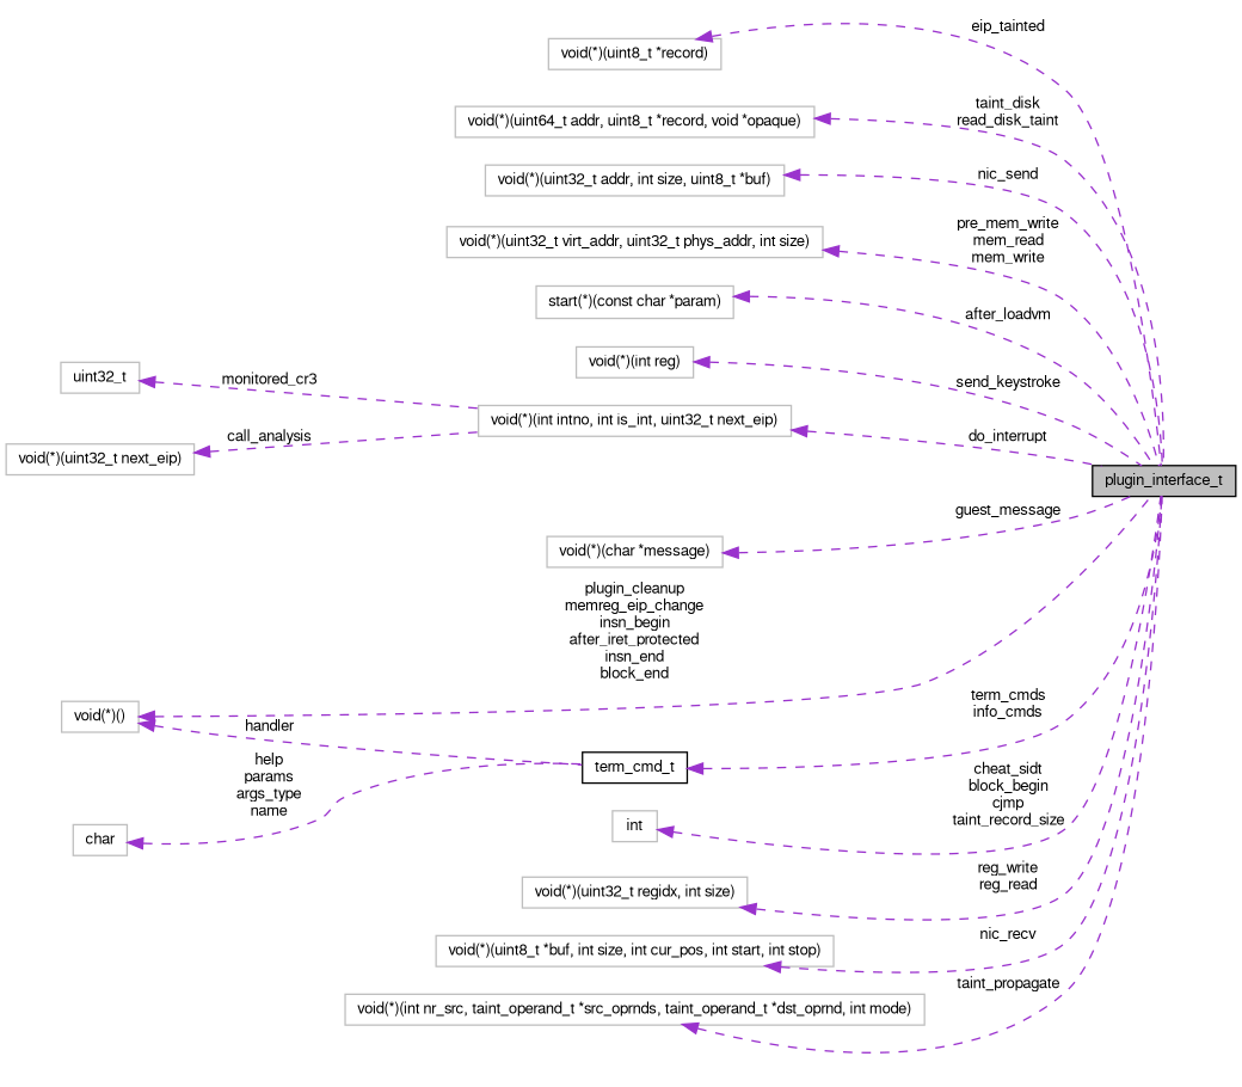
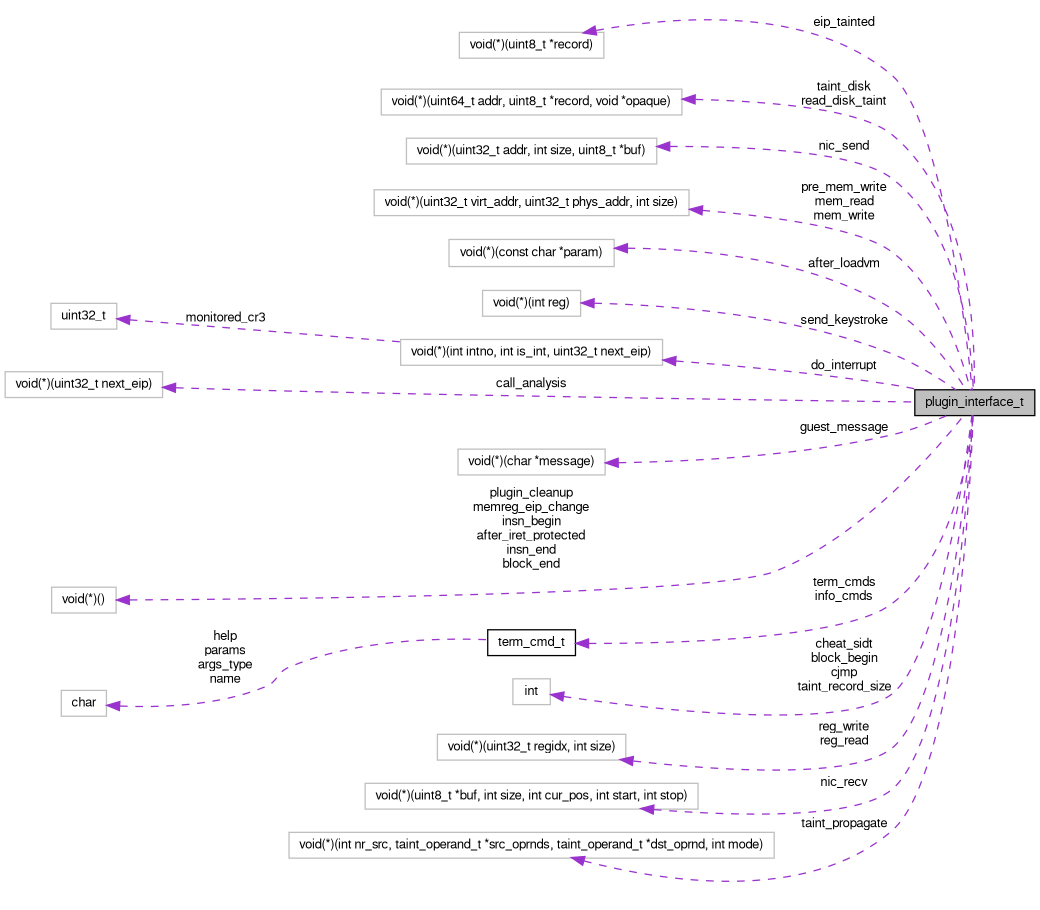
  digraph {
    rankdir=LR
    node [color=grey75 fontname=FreeSans fontsize=10 shape=record]
    edge [color=darkorchid3 dir=back fontname=FreeSans fontsize=10 labelfontname=FreeSans labelfontsize=10 style=dashed]
    n1 [color=black fillcolor=grey75 fontcolor=black height=0.2 label=plugin_interface_t style=filled width=0.4]
    n2 [height=0.2 label="void(*)(uint8_t *record)" width=0.4]
    n3 [height=0.2 label="void(*)(uint64_t addr, uint8_t *record, void *opaque)" width=0.4]
    n4 [height=0.2 label="void(*)(uint32_t addr, int size, uint8_t *buf)" width=0.4]
    n5 [height=0.2 label="void(*)(uint32_t virt_addr, uint32_t phys_addr, int size)" width=0.4]
-   n6 [height=0.2 label="start(*)(const char *param)" width=0.4]
+   n6 [height=0.2 label="void(*)(const char *param)" width=0.4]
    n7 [height=0.2 label="void(*)(int reg)" width=0.4]
    n8 [height=0.2 label="void(*)(int intno, int is_int, uint32_t next_eip)" width=0.4]
    n9 [height=0.2 label=uint32_t width=0.4]
    n10 [height=0.2 label="void(*)(char *message)" width=0.4]
    n11 [height=0.2 label="void(*)()" width=0.4]
    n12 [color=black height=0.2 label=term_cmd_t width=0.4]
    n13 [height=0.2 label=int width=0.4]
    n14 [height=0.2 label="void(*)(uint32_t regidx, int size)" width=0.4]
    n15 [height=0.2 label="void(*)(uint8_t *buf, int size, int cur_pos, int start, int stop)" width=0.4]
    n16 [height=0.2 label="void(*)(int nr_src, taint_operand_t *src_oprnds, taint_operand_t *dst_oprnd, int mode)" width=0.4]
    n17 [height=0.2 label="void(*)(uint32_t next_eip)" width=0.4]
    n18 [height=0.2 label=char width=0.4]
    n2 -> n1 [label=eip_tainted]
    n3 -> n1 [label="taint_disk\nread_disk_taint"]
    n4 -> n1 [label=nic_send]
    n5 -> n1 [label="pre_mem_write\nmem_read\nmem_write"]
    n6 -> n1 [label=after_loadvm]
    n7 -> n1 [label=send_keystroke]
    n8 -> n1 [label=do_interrupt]
    n9 -> n8 [label=monitored_cr3]
    n10 -> n1 [label=guest_message]
    n11 -> n1 [label="plugin_cleanup\nmemreg_eip_change\ninsn_begin\nafter_iret_protected\ninsn_end\nblock_end"]
-   n11 -> n12 [label=handler]
    n12 -> n1 [label="term_cmds\ninfo_cmds"]
    n13 -> n1 [label="cheat_sidt\nblock_begin\ncjmp\ntaint_record_size"]
    n14 -> n1 [label="reg_write\nreg_read"]
    n15 -> n1 [label=nic_recv]
    n16 -> n1 [label=taint_propagate]
-   n17 -> n8 [label=call_analysis]
+   n17 -> n1 [label=call_analysis]
    n18 -> n12 [label="help\nparams\nargs_type\nname"]
  }
